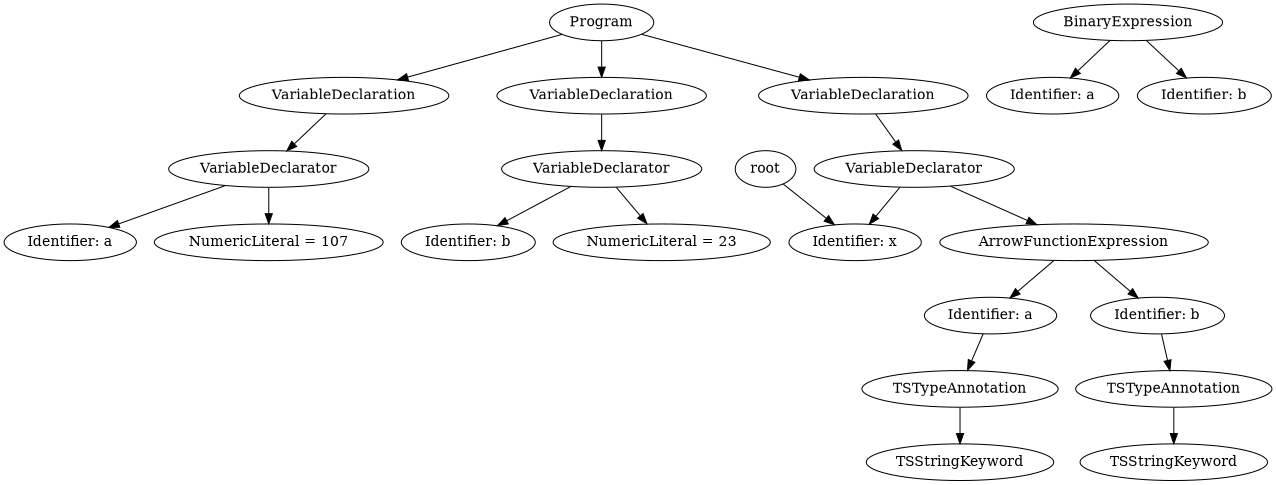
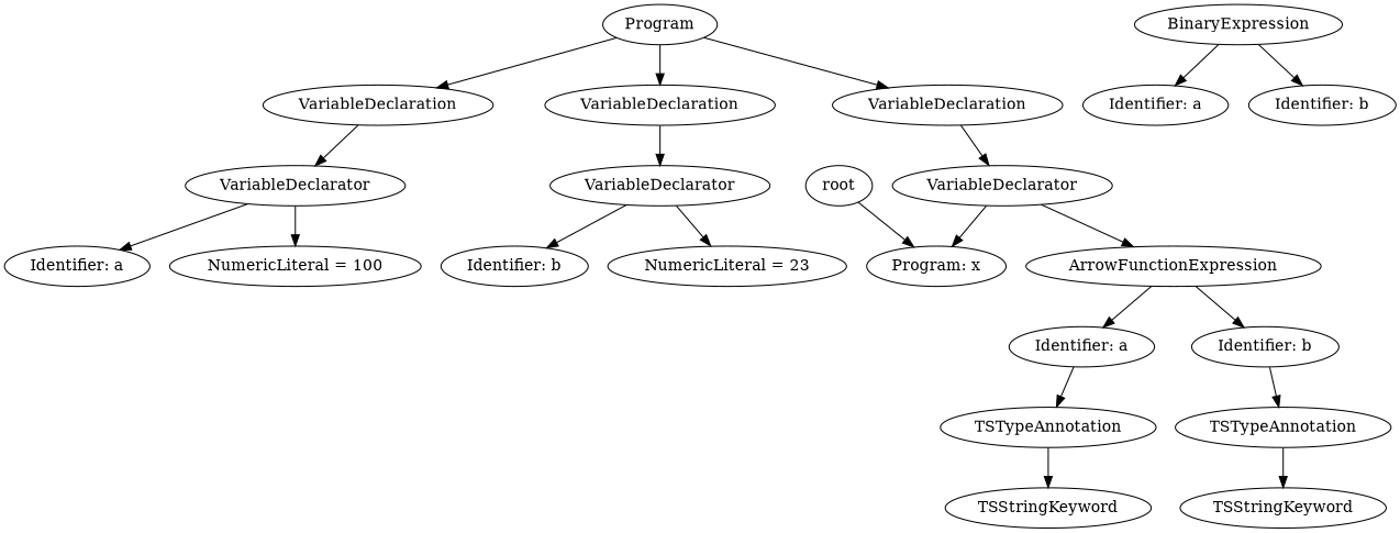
  digraph {
    n1 [label=Program]
    n2 [label=VariableDeclaration]
    n3 [label=VariableDeclaration]
    n4 [label=VariableDeclaration]
    n5 [label=VariableDeclarator]
    n6 [label=VariableDeclarator]
    n7 [label=VariableDeclarator]
-   n8 [label="Identifier: x"]
+   n8 [label="Program: x"]
    root
    n10 [label="Identifier: a"]
-   n11 [label="NumericLiteral = 107"]
+   n11 [label="NumericLiteral = 100"]
    n12 [label="Identifier: b"]
    n13 [label="NumericLiteral = 23"]
    n14 [label=ArrowFunctionExpression]
    n15 [label="Identifier: a"]
    n16 [label="Identifier: b"]
    n17 [label=TSTypeAnnotation]
    n18 [label=TSTypeAnnotation]
    n19 [label=BinaryExpression]
    n20 [label="Identifier: a"]
    n21 [label="Identifier: b"]
    n22 [label=TSStringKeyword]
    n23 [label=TSStringKeyword]
    n1 -> n2
    n1 -> n3
    n1 -> n4
    n2 -> n5
    n3 -> n6
    n4 -> n7
    n5 -> n10
    n5 -> n11
    n6 -> n12
    n6 -> n13
    n7 -> n8
    n7 -> n14
    root -> n8
    n14 -> n15
    n14 -> n16
    n15 -> n17
    n16 -> n18
    n17 -> n22
    n18 -> n23
    n19 -> n20
    n19 -> n21
  }
